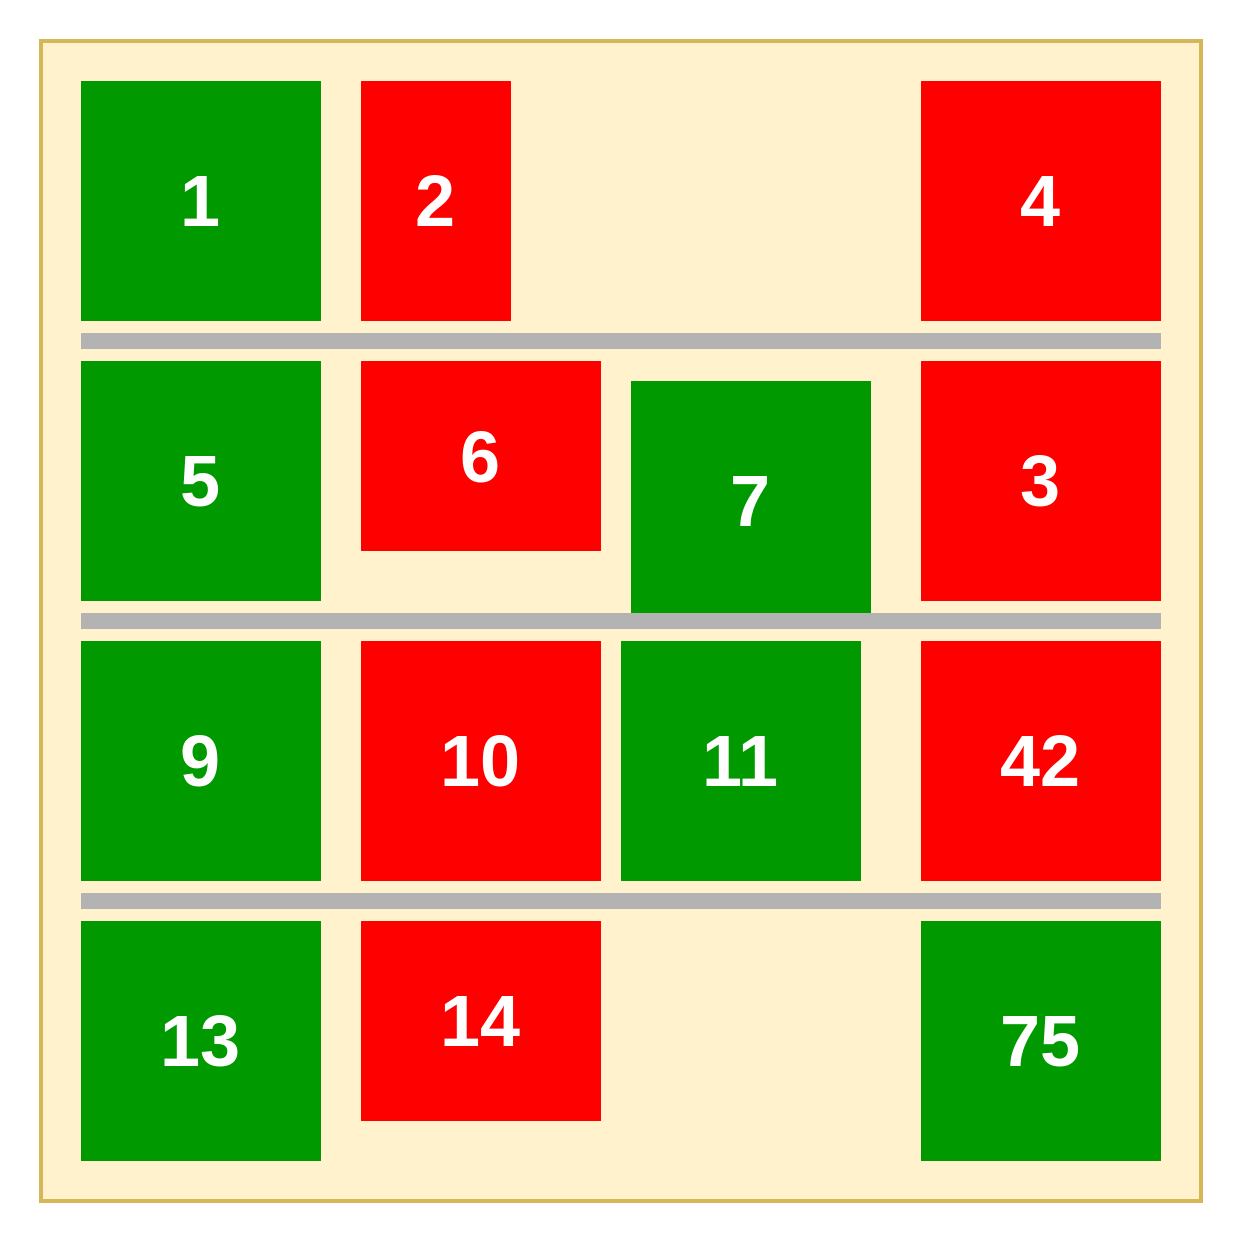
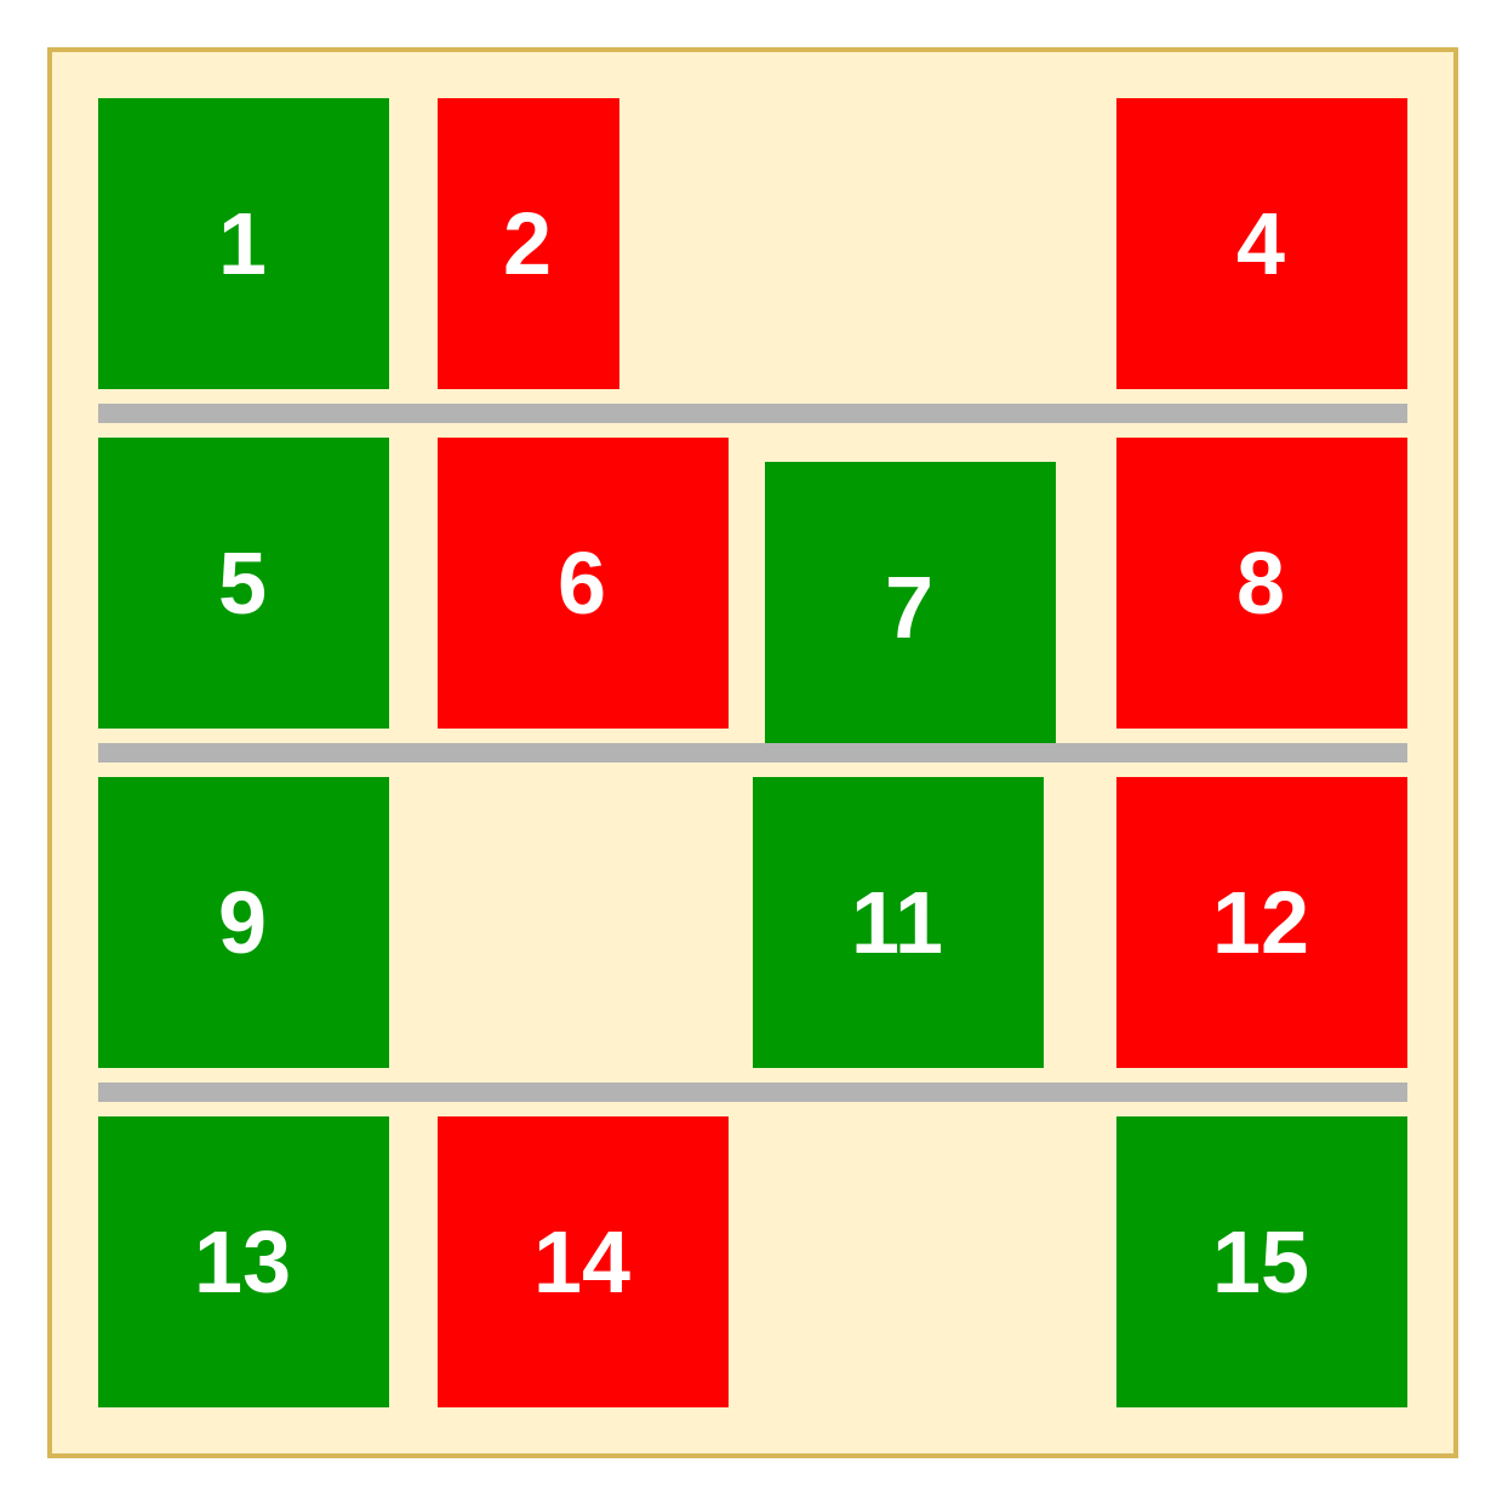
  <mxCell id="0" />
  <mxCell id="1" parent="0" />
  <mxCell id="2" value="" style="text;html=1;align=center;verticalAlign=middle;whiteSpace=wrap;rounded=0;strokeColor=#d6b656;strokeWidth=2;fontSize=36;fillColor=#fff2cc;fontColor=#FF0000;" parent="1" vertex="1"><mxGeometry x="20" y="20" width="580" height="580" as="geometry" /></mxCell>
  <mxCell id="3" value="&lt;font style=&quot;font-size: 36px;&quot;&gt;&lt;b style=&quot;font-size: 36px;&quot;&gt;1&lt;/b&gt;&lt;/font&gt;" style="text;html=1;align=center;verticalAlign=middle;whiteSpace=wrap;rounded=0;strokeWidth=2;fontSize=36;fontColor=#FFFFFF;fillColor=#009900;" parent="1" vertex="1"><mxGeometry x="40" y="40" width="120" height="120" as="geometry" /></mxCell>
  <mxCell id="4" value="&lt;font style=&quot;font-size: 36px;&quot;&gt;&lt;b style=&quot;font-size: 36px;&quot;&gt;2&lt;/b&gt;&lt;/font&gt;" style="text;html=1;align=center;verticalAlign=middle;whiteSpace=wrap;rounded=0;strokeWidth=2;fontSize=36;fontColor=#FFFFFF;fillColor=#FF0000;" parent="1" vertex="1"><mxGeometry x="180" y="40" width="75" height="120" as="geometry" /></mxCell>
  <mxCell id="5" value="&lt;font style=&quot;font-size: 36px;&quot;&gt;&lt;b style=&quot;font-size: 36px;&quot;&gt;4&lt;/b&gt;&lt;/font&gt;" style="text;html=1;align=center;verticalAlign=middle;whiteSpace=wrap;rounded=0;strokeWidth=2;fontSize=36;fontColor=#FFFFFF;fillColor=#FF0000;" parent="1" vertex="1"><mxGeometry x="460" y="40" width="120" height="120" as="geometry" /></mxCell>
  <mxCell id="6" value="&lt;font style=&quot;font-size: 36px&quot;&gt;&lt;b style=&quot;font-size: 36px&quot;&gt;5&lt;/b&gt;&lt;/font&gt;" style="text;html=1;align=center;verticalAlign=middle;whiteSpace=wrap;rounded=0;strokeWidth=2;fontSize=36;fontColor=#FFFFFF;fillColor=#009900;" parent="1" vertex="1"><mxGeometry x="40" y="180" width="120" height="120" as="geometry" /></mxCell>
- <mxCell id="7" value="&lt;font style=&quot;font-size: 36px&quot;&gt;&lt;b style=&quot;font-size: 36px&quot;&gt;6&lt;/b&gt;&lt;/font&gt;" style="text;html=1;align=center;verticalAlign=middle;whiteSpace=wrap;rounded=0;strokeWidth=2;fontSize=36;fontColor=#FFFFFF;fillColor=#FF0000;" parent="1" vertex="1"><mxGeometry x="180" y="180" width="120" height="95" as="geometry" /></mxCell>
+ <mxCell id="7" value="&lt;font style=&quot;font-size: 36px&quot;&gt;&lt;b style=&quot;font-size: 36px&quot;&gt;6&lt;/b&gt;&lt;/font&gt;" style="text;html=1;align=center;verticalAlign=middle;whiteSpace=wrap;rounded=0;strokeWidth=2;fontSize=36;fontColor=#FFFFFF;fillColor=#FF0000;" parent="1" vertex="1"><mxGeometry x="180" y="180" width="120" height="120" as="geometry" /></mxCell>
  <mxCell id="8" value="&lt;font style=&quot;font-size: 36px&quot;&gt;&lt;b style=&quot;font-size: 36px&quot;&gt;7&lt;/b&gt;&lt;/font&gt;" style="text;html=1;align=center;verticalAlign=middle;whiteSpace=wrap;rounded=0;strokeWidth=2;fontSize=36;fontColor=#FFFFFF;fillColor=#009900;" parent="1" vertex="1"><mxGeometry x="315" y="190" width="120" height="120" as="geometry" /></mxCell>
- <mxCell id="9" value="&lt;font style=&quot;font-size: 36px&quot;&gt;&lt;b style=&quot;font-size: 36px&quot;&gt;3&lt;/b&gt;&lt;/font&gt;" style="text;html=1;align=center;verticalAlign=middle;whiteSpace=wrap;rounded=0;strokeWidth=2;fontSize=36;fontColor=#FFFFFF;fillColor=#FF0000;" parent="1" vertex="1"><mxGeometry x="460" y="180" width="120" height="120" as="geometry" /></mxCell>
+ <mxCell id="9" value="&lt;font style=&quot;font-size: 36px&quot;&gt;&lt;b style=&quot;font-size: 36px&quot;&gt;8&lt;/b&gt;&lt;/font&gt;" style="text;html=1;align=center;verticalAlign=middle;whiteSpace=wrap;rounded=0;strokeWidth=2;fontSize=36;fontColor=#FFFFFF;fillColor=#FF0000;" parent="1" vertex="1"><mxGeometry x="460" y="180" width="120" height="120" as="geometry" /></mxCell>
  <mxCell id="10" value="&lt;font style=&quot;font-size: 36px&quot;&gt;&lt;b style=&quot;font-size: 36px&quot;&gt;9&lt;/b&gt;&lt;/font&gt;" style="text;html=1;align=center;verticalAlign=middle;whiteSpace=wrap;rounded=0;strokeWidth=2;fontSize=36;fontColor=#FFFFFF;fillColor=#009900;" parent="1" vertex="1"><mxGeometry x="40" y="320" width="120" height="120" as="geometry" /></mxCell>
- <mxCell id="11" value="&lt;font style=&quot;font-size: 36px&quot;&gt;&lt;b style=&quot;font-size: 36px&quot;&gt;10&lt;/b&gt;&lt;/font&gt;" style="text;html=1;align=center;verticalAlign=middle;whiteSpace=wrap;rounded=0;strokeWidth=2;fontSize=36;fontColor=#FFFFFF;fillColor=#FF0000;" parent="1" vertex="1"><mxGeometry x="180" y="320" width="120" height="120" as="geometry" /></mxCell>
  <mxCell id="12" value="&lt;font style=&quot;font-size: 36px&quot;&gt;&lt;b style=&quot;font-size: 36px&quot;&gt;11&lt;/b&gt;&lt;/font&gt;" style="text;html=1;align=center;verticalAlign=middle;whiteSpace=wrap;rounded=0;strokeWidth=2;fontSize=36;fontColor=#FFFFFF;fillColor=#009900;" parent="1" vertex="1"><mxGeometry x="310" y="320" width="120" height="120" as="geometry" /></mxCell>
- <mxCell id="13" value="&lt;font style=&quot;font-size: 36px&quot;&gt;&lt;b style=&quot;font-size: 36px&quot;&gt;42&lt;/b&gt;&lt;/font&gt;" style="text;html=1;align=center;verticalAlign=middle;whiteSpace=wrap;rounded=0;strokeWidth=2;fontSize=36;fontColor=#FFFFFF;fillColor=#FF0000;" parent="1" vertex="1"><mxGeometry x="460" y="320" width="120" height="120" as="geometry" /></mxCell>
+ <mxCell id="13" value="&lt;font style=&quot;font-size: 36px&quot;&gt;&lt;b style=&quot;font-size: 36px&quot;&gt;12&lt;/b&gt;&lt;/font&gt;" style="text;html=1;align=center;verticalAlign=middle;whiteSpace=wrap;rounded=0;strokeWidth=2;fontSize=36;fontColor=#FFFFFF;fillColor=#FF0000;" parent="1" vertex="1"><mxGeometry x="460" y="320" width="120" height="120" as="geometry" /></mxCell>
  <mxCell id="14" value="&lt;font style=&quot;font-size: 36px&quot;&gt;&lt;b style=&quot;font-size: 36px&quot;&gt;13&lt;/b&gt;&lt;/font&gt;" style="text;html=1;align=center;verticalAlign=middle;whiteSpace=wrap;rounded=0;strokeWidth=2;fontSize=36;fontColor=#FFFFFF;fillColor=#009900;" parent="1" vertex="1"><mxGeometry x="40" y="460" width="120" height="120" as="geometry" /></mxCell>
- <mxCell id="15" value="&lt;font style=&quot;font-size: 36px&quot;&gt;&lt;b style=&quot;font-size: 36px&quot;&gt;14&lt;/b&gt;&lt;/font&gt;" style="text;html=1;align=center;verticalAlign=middle;whiteSpace=wrap;rounded=0;strokeWidth=2;fontSize=36;fontColor=#FFFFFF;fillColor=#FF0000;" parent="1" vertex="1"><mxGeometry x="180" y="460" width="120" height="100" as="geometry" /></mxCell>
- <mxCell id="16" value="&lt;font style=&quot;font-size: 36px&quot;&gt;&lt;b style=&quot;font-size: 36px&quot;&gt;75&lt;/b&gt;&lt;/font&gt;" style="text;html=1;align=center;verticalAlign=middle;whiteSpace=wrap;rounded=0;strokeWidth=2;fontSize=36;fontColor=#FFFFFF;fillColor=#009900;" parent="1" vertex="1"><mxGeometry x="460" y="460" width="120" height="120" as="geometry" /></mxCell>
+ <mxCell id="15" value="&lt;font style=&quot;font-size: 36px&quot;&gt;&lt;b style=&quot;font-size: 36px&quot;&gt;14&lt;/b&gt;&lt;/font&gt;" style="text;html=1;align=center;verticalAlign=middle;whiteSpace=wrap;rounded=0;strokeWidth=2;fontSize=36;fontColor=#FFFFFF;fillColor=#FF0000;" parent="1" vertex="1"><mxGeometry x="180" y="460" width="120" height="120" as="geometry" /></mxCell>
+ <mxCell id="16" value="&lt;font style=&quot;font-size: 36px&quot;&gt;&lt;b style=&quot;font-size: 36px&quot;&gt;15&lt;/b&gt;&lt;/font&gt;" style="text;html=1;align=center;verticalAlign=middle;whiteSpace=wrap;rounded=0;strokeWidth=2;fontSize=36;fontColor=#FFFFFF;fillColor=#009900;" parent="1" vertex="1"><mxGeometry x="460" y="460" width="120" height="120" as="geometry" /></mxCell>
  <mxCell id="17" value="" style="endArrow=none;html=1;strokeWidth=8;fontSize=24;fontColor=#FF0000;strokeColor=#B3B3B3;" edge="1" parent="1"><mxGeometry width="50" height="50" relative="1" as="geometry"><mxPoint x="40" y="170" as="sourcePoint" /><mxPoint x="580" y="170" as="targetPoint" /></mxGeometry></mxCell>
  <mxCell id="18" value="" style="endArrow=none;html=1;strokeWidth=8;fontSize=24;fontColor=#FF0000;strokeColor=#B3B3B3;" edge="1" parent="1"><mxGeometry width="50" height="50" relative="1" as="geometry"><mxPoint x="40" y="310" as="sourcePoint" /><mxPoint x="580" y="310" as="targetPoint" /></mxGeometry></mxCell>
  <mxCell id="19" value="" style="endArrow=none;html=1;strokeWidth=8;fontSize=24;fontColor=#FF0000;strokeColor=#B3B3B3;" edge="1" parent="1"><mxGeometry width="50" height="50" relative="1" as="geometry"><mxPoint x="40" y="450" as="sourcePoint" /><mxPoint x="580" y="450" as="targetPoint" /></mxGeometry></mxCell>
